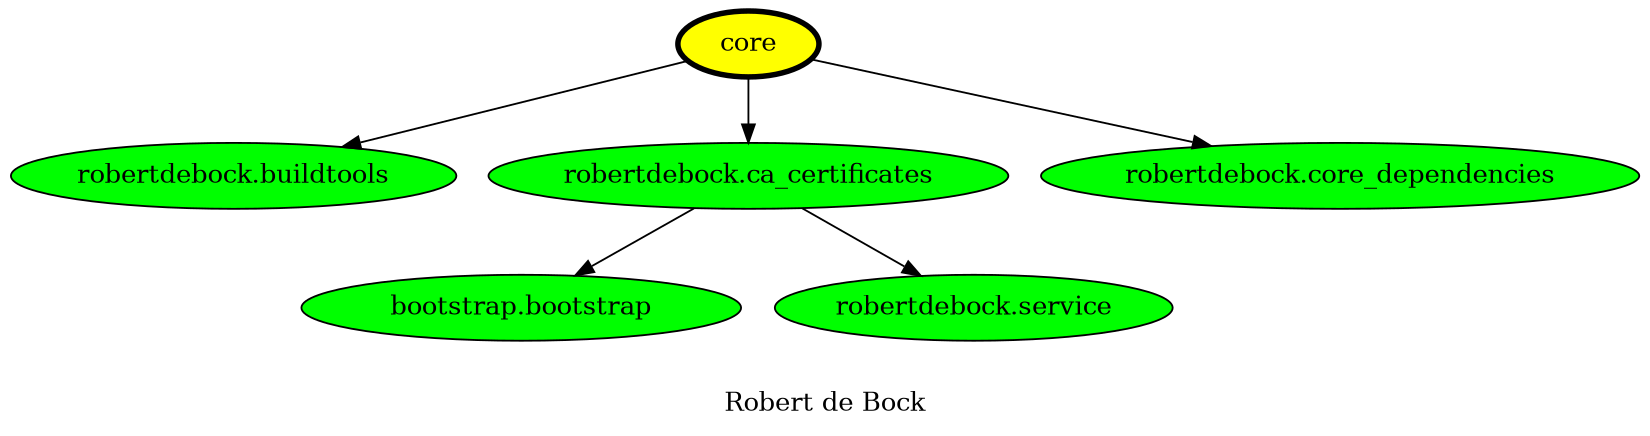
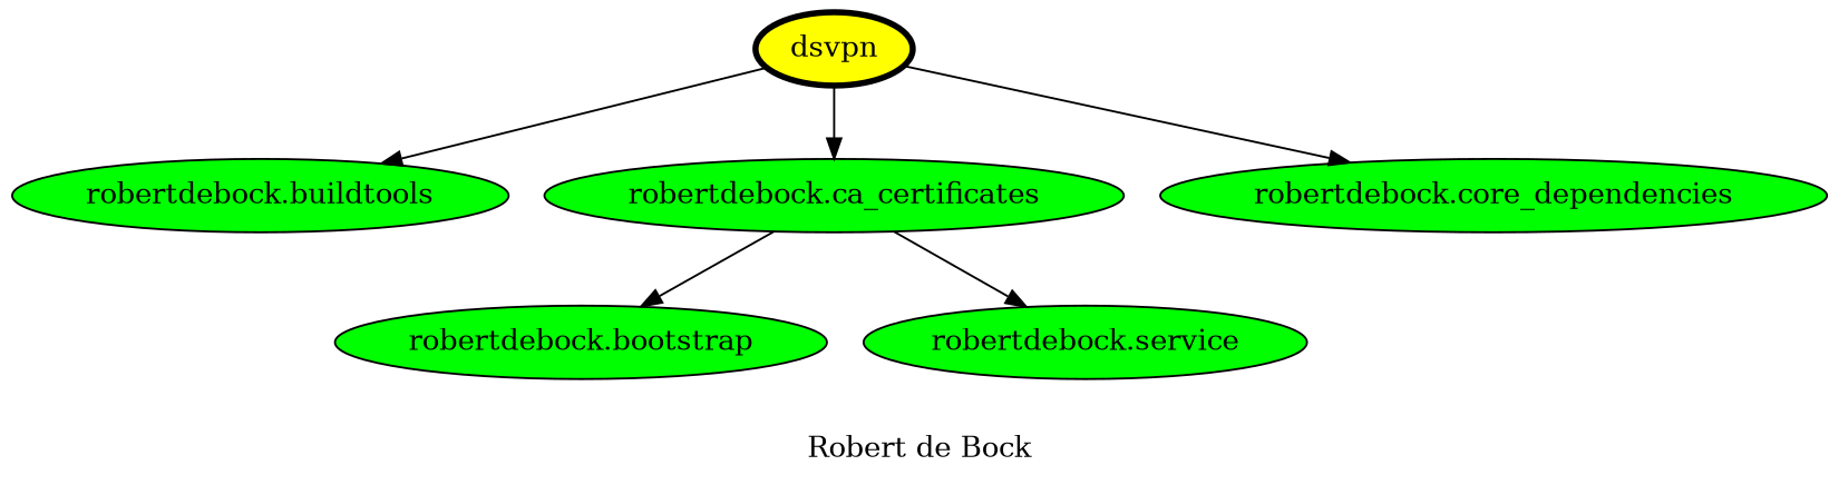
  digraph {
    label="Robert de Bock"
    node [fillcolor=green style=filled]
-   dsvpn [fillcolor=yellow penwidth=3 label=core]
+   dsvpn [fillcolor=yellow penwidth=3]
    "robertdebock.buildtools"
    "robertdebock.ca_certificates"
    "robertdebock.core_dependencies"
-   "robertdebock.bootstrap" [label="bootstrap.bootstrap"]
+   "robertdebock.bootstrap"
    "robertdebock.service"
    dsvpn -> "robertdebock.buildtools"
    dsvpn -> "robertdebock.ca_certificates"
    dsvpn -> "robertdebock.core_dependencies"
    "robertdebock.ca_certificates" -> "robertdebock.bootstrap"
    "robertdebock.ca_certificates" -> "robertdebock.service"
  }
